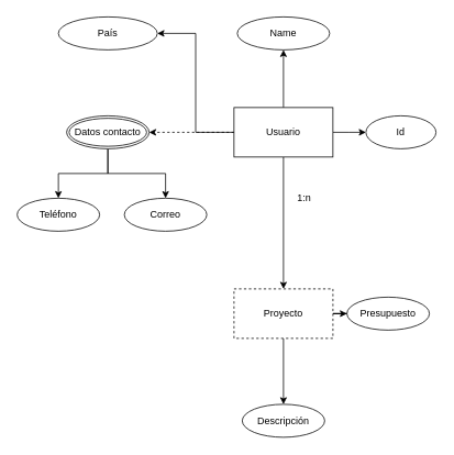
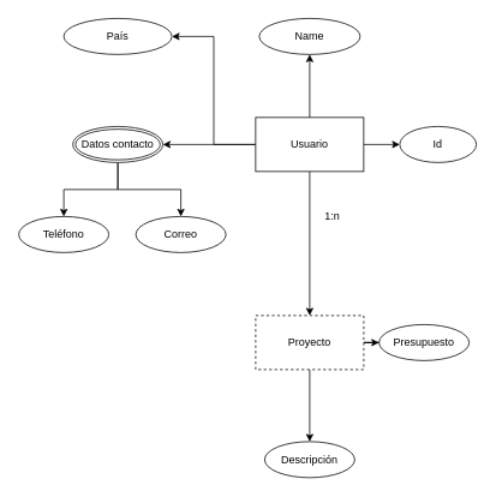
  <mxCell id="0" />
  <mxCell id="1" parent="0" />
  <mxCell id="2" style="edgeStyle=orthogonalEdgeStyle;rounded=0;orthogonalLoop=1;jettySize=auto;html=1;entryX=0.5;entryY=0;entryDx=0;entryDy=0;" edge="1" parent="1" source="7" target="10"><mxGeometry relative="1" as="geometry"><mxPoint x="343" y="290" as="targetPoint" /></mxGeometry></mxCell>
  <mxCell id="3" style="edgeStyle=orthogonalEdgeStyle;rounded=0;orthogonalLoop=1;jettySize=auto;html=1;" edge="1" parent="1" source="7"><mxGeometry relative="1" as="geometry"><mxPoint x="443" y="160" as="targetPoint" /></mxGeometry></mxCell>
  <mxCell id="4" style="edgeStyle=orthogonalEdgeStyle;rounded=0;orthogonalLoop=1;jettySize=auto;html=1;" edge="1" parent="1" source="7"><mxGeometry relative="1" as="geometry"><mxPoint x="343" y="60" as="targetPoint" /></mxGeometry></mxCell>
  <mxCell id="5" style="edgeStyle=orthogonalEdgeStyle;rounded=0;orthogonalLoop=1;jettySize=auto;html=1;entryX=1;entryY=0.5;entryDx=0;entryDy=0;" edge="1" parent="1" source="7" target="14"><mxGeometry relative="1" as="geometry"><mxPoint x="210" y="160" as="targetPoint" /></mxGeometry></mxCell>
- <mxCell id="6" style="edgeStyle=orthogonalEdgeStyle;rounded=0;orthogonalLoop=1;jettySize=auto;html=1;entryX=1;entryY=0.5;entryDx=0;entryDy=0;dashed=1;" edge="1" parent="1" source="7" target="17"><mxGeometry relative="1" as="geometry"><mxPoint x="200" y="160" as="targetPoint" /></mxGeometry></mxCell>
+ <mxCell id="6" style="edgeStyle=orthogonalEdgeStyle;rounded=0;orthogonalLoop=1;jettySize=auto;html=1;entryX=1;entryY=0.5;entryDx=0;entryDy=0;" edge="1" parent="1" source="7" target="17"><mxGeometry relative="1" as="geometry"><mxPoint x="200" y="160" as="targetPoint" /></mxGeometry></mxCell>
  <mxCell id="7" value="Usuario" style="whiteSpace=wrap;html=1;" vertex="1" parent="1"><mxGeometry x="283" y="130" width="120" height="60" as="geometry" /></mxCell>
  <mxCell id="8" style="edgeStyle=orthogonalEdgeStyle;rounded=0;orthogonalLoop=1;jettySize=auto;html=1;" edge="1" parent="1" source="10" target="20"><mxGeometry relative="1" as="geometry"><mxPoint x="343" y="510" as="targetPoint" /></mxGeometry></mxCell>
  <mxCell id="9" style="edgeStyle=orthogonalEdgeStyle;rounded=0;orthogonalLoop=1;jettySize=auto;html=1;" edge="1" parent="1" source="10" target="21"><mxGeometry relative="1" as="geometry"><mxPoint x="470" y="380" as="targetPoint" /></mxGeometry></mxCell>
  <mxCell id="10" value="Proyecto" style="whiteSpace=wrap;html=1;dashed=1;" vertex="1" parent="1"><mxGeometry x="283" y="350" width="120" height="60" as="geometry" /></mxCell>
  <mxCell id="11" value="1:n" style="text;html=1;resizable=0;autosize=1;align=center;verticalAlign=middle;points=[];fillColor=none;strokeColor=none;rounded=0;" vertex="1" parent="1"><mxGeometry x="353" y="230" width="30" height="20" as="geometry" /></mxCell>
  <mxCell id="12" value="Id" style="ellipse;whiteSpace=wrap;html=1;" vertex="1" parent="1"><mxGeometry x="443" y="140" width="85" height="40" as="geometry" /></mxCell>
  <mxCell id="13" value="Name" style="ellipse;whiteSpace=wrap;html=1;" vertex="1" parent="1"><mxGeometry x="287" y="20" width="112" height="40" as="geometry" /></mxCell>
  <mxCell id="14" value="País" style="ellipse;whiteSpace=wrap;html=1;" vertex="1" parent="1"><mxGeometry x="70" y="20" width="120" height="40" as="geometry" /></mxCell>
  <mxCell id="15" style="edgeStyle=orthogonalEdgeStyle;rounded=0;orthogonalLoop=1;jettySize=auto;html=1;" edge="1" parent="1" source="17" target="18"><mxGeometry relative="1" as="geometry"><mxPoint x="130" y="240" as="targetPoint" /></mxGeometry></mxCell>
  <mxCell id="16" style="edgeStyle=orthogonalEdgeStyle;rounded=0;orthogonalLoop=1;jettySize=auto;html=1;" edge="1" parent="1" source="17" target="19"><mxGeometry relative="1" as="geometry" /></mxCell>
  <mxCell id="17" value="Datos contacto" style="ellipse;shape=doubleEllipse;margin=3;whiteSpace=wrap;html=1;align=center;" vertex="1" parent="1"><mxGeometry x="80" y="140" width="100" height="40" as="geometry" /></mxCell>
  <mxCell id="18" value="Teléfono" style="ellipse;whiteSpace=wrap;html=1;align=center;" vertex="1" parent="1"><mxGeometry x="20" y="240" width="100" height="40" as="geometry" /></mxCell>
  <mxCell id="19" value="Correo" style="ellipse;whiteSpace=wrap;html=1;align=center;" vertex="1" parent="1"><mxGeometry x="150" y="240" width="100" height="40" as="geometry" /></mxCell>
  <mxCell id="20" value="Descripción" style="ellipse;whiteSpace=wrap;html=1;align=center;" vertex="1" parent="1"><mxGeometry x="293" y="490" width="100" height="40" as="geometry" /></mxCell>
  <mxCell id="21" value="Presupuesto" style="ellipse;whiteSpace=wrap;html=1;align=center;" vertex="1" parent="1"><mxGeometry x="420" y="360" width="100" height="40" as="geometry" /></mxCell>
